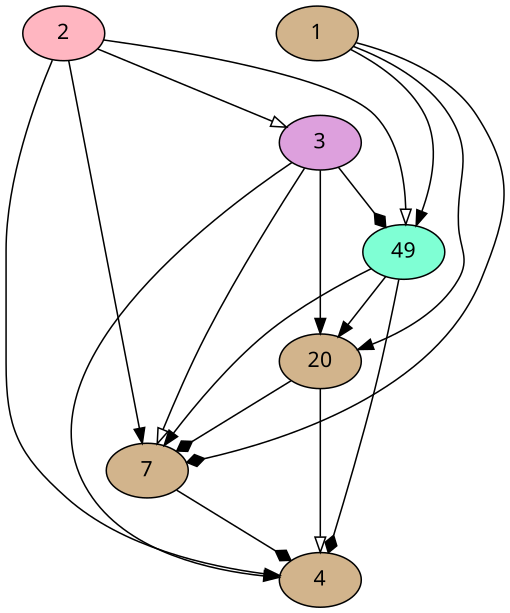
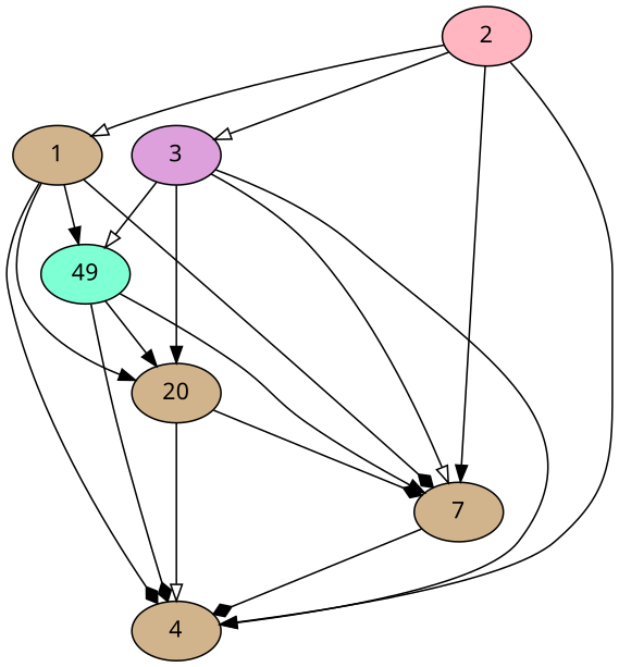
  strict digraph {
    fontname="Noto Sans"
    node [activation_type=SigmoidSteepenedActivation fillcolor=tan fontname="Noto Sans" neuron_type=HIDN style=filled]
    edge [arrowhead=normal fontname="Noto Sans" parameters="[0.2 0 0.3040182647286331 0 0.4884008011536591 0.2063695411114737 0 0]" recurrent=false]
    1 [activation_type=NullActivation neuron_type=BIAS]
    4 [neuron_type=OUTP]
    n3 [label=7]
    20
    49 [fillcolor=aquamarine]
    2 [activation_type=NullActivation fillcolor=lightpink neuron_type=INPT]
    3 [activation_type=NullActivation fillcolor=plum neuron_type=INPT]
+   1 -> 4 [arrowhead=diamond parameters="[0.1 0.27218865711857715 0 0 0.9060873061781837 0.08439758924114019 0 0.26801475886985376]" weight=-4.029104]
    1 -> n3 [arrowhead=diamond parameters="[0.3 0 0 0 0 0 0 0]" weight=-1.693246]
    1 -> 20 [parameters="[0.3 0 0 0 0 0 0 0]" weight=-1.752120]
    1 -> 49 [parameters="[0.3 0 0 0 0 0 0 0]" weight=-1.758281]
    n3 -> 4 [arrowhead=diamond weight=0.643134]
    20 -> 4 [arrowhead=onormal parameters="[0.3 0 0 0 0 0 0 0]" weight=8.989914]
    20 -> n3 [arrowhead=diamond parameters="[0.1 0.27218865711857715 0 0 0.9060873061781837 0.08439758924114019 0 0.26801475886985376]" weight=-3.190826]
    49 -> 4 [arrowhead=diamond weight=6.321792]
    49 -> n3 [weight=-1.657591]
    49 -> 20 [parameters="[0.1 0.27218865711857715 0 0 0.9060873061781837 0.08439758924114019 0 0.26801475886985376]" weight=0.296224]
    2 -> 4 [weight=1.604923]
    2 -> n3 [weight=2.218556]
-   2 -> 49 [arrowhead=onormal weight=1.849710]
+   2 -> 1 [arrowhead=onormal weight=1.849710]
    2 -> 3 [arrowhead=onormal parameters="[0.3 0 0 0 0 0 0 0]" weight=-6.975419]
    3 -> 4 [parameters="[0.3 0 0 0 0 0 0 0]" weight=-1.557068]
    3 -> n3 [arrowhead=onormal parameters="[0.3 0 0 0 0 0 0 0]" weight=1.852209]
    3 -> 20 [weight=4.816842]
-   3 -> 49 [arrowhead=diamond weight=-5.481103]
+   3 -> 49 [arrowhead=onormal weight=-5.481103]
  }
